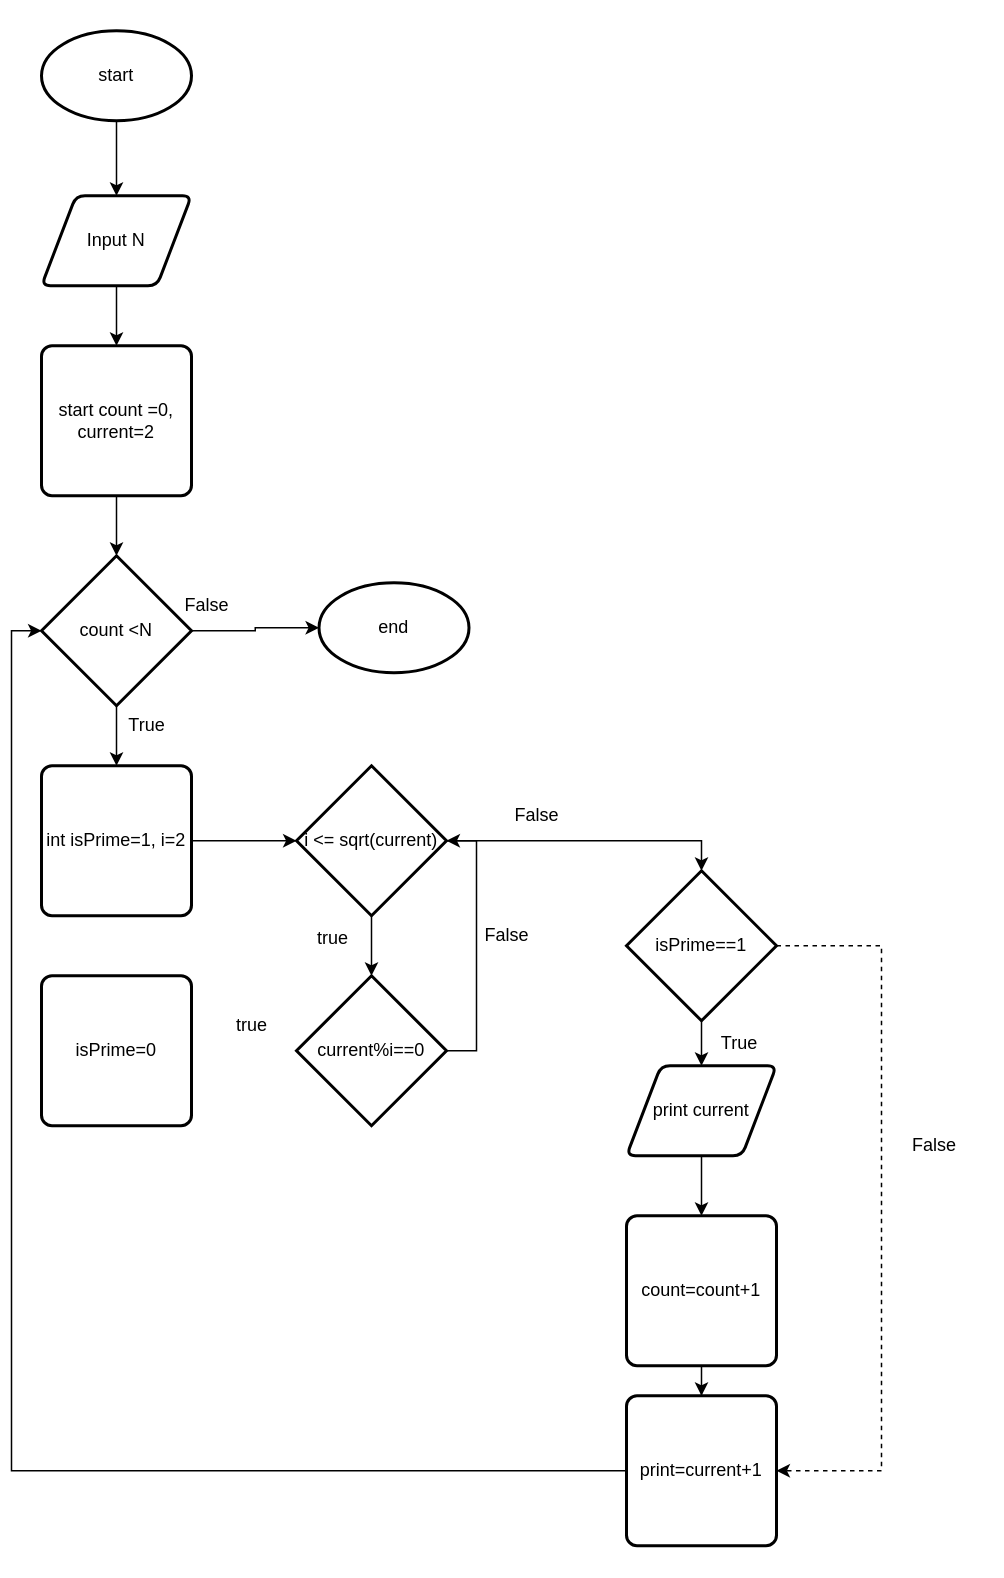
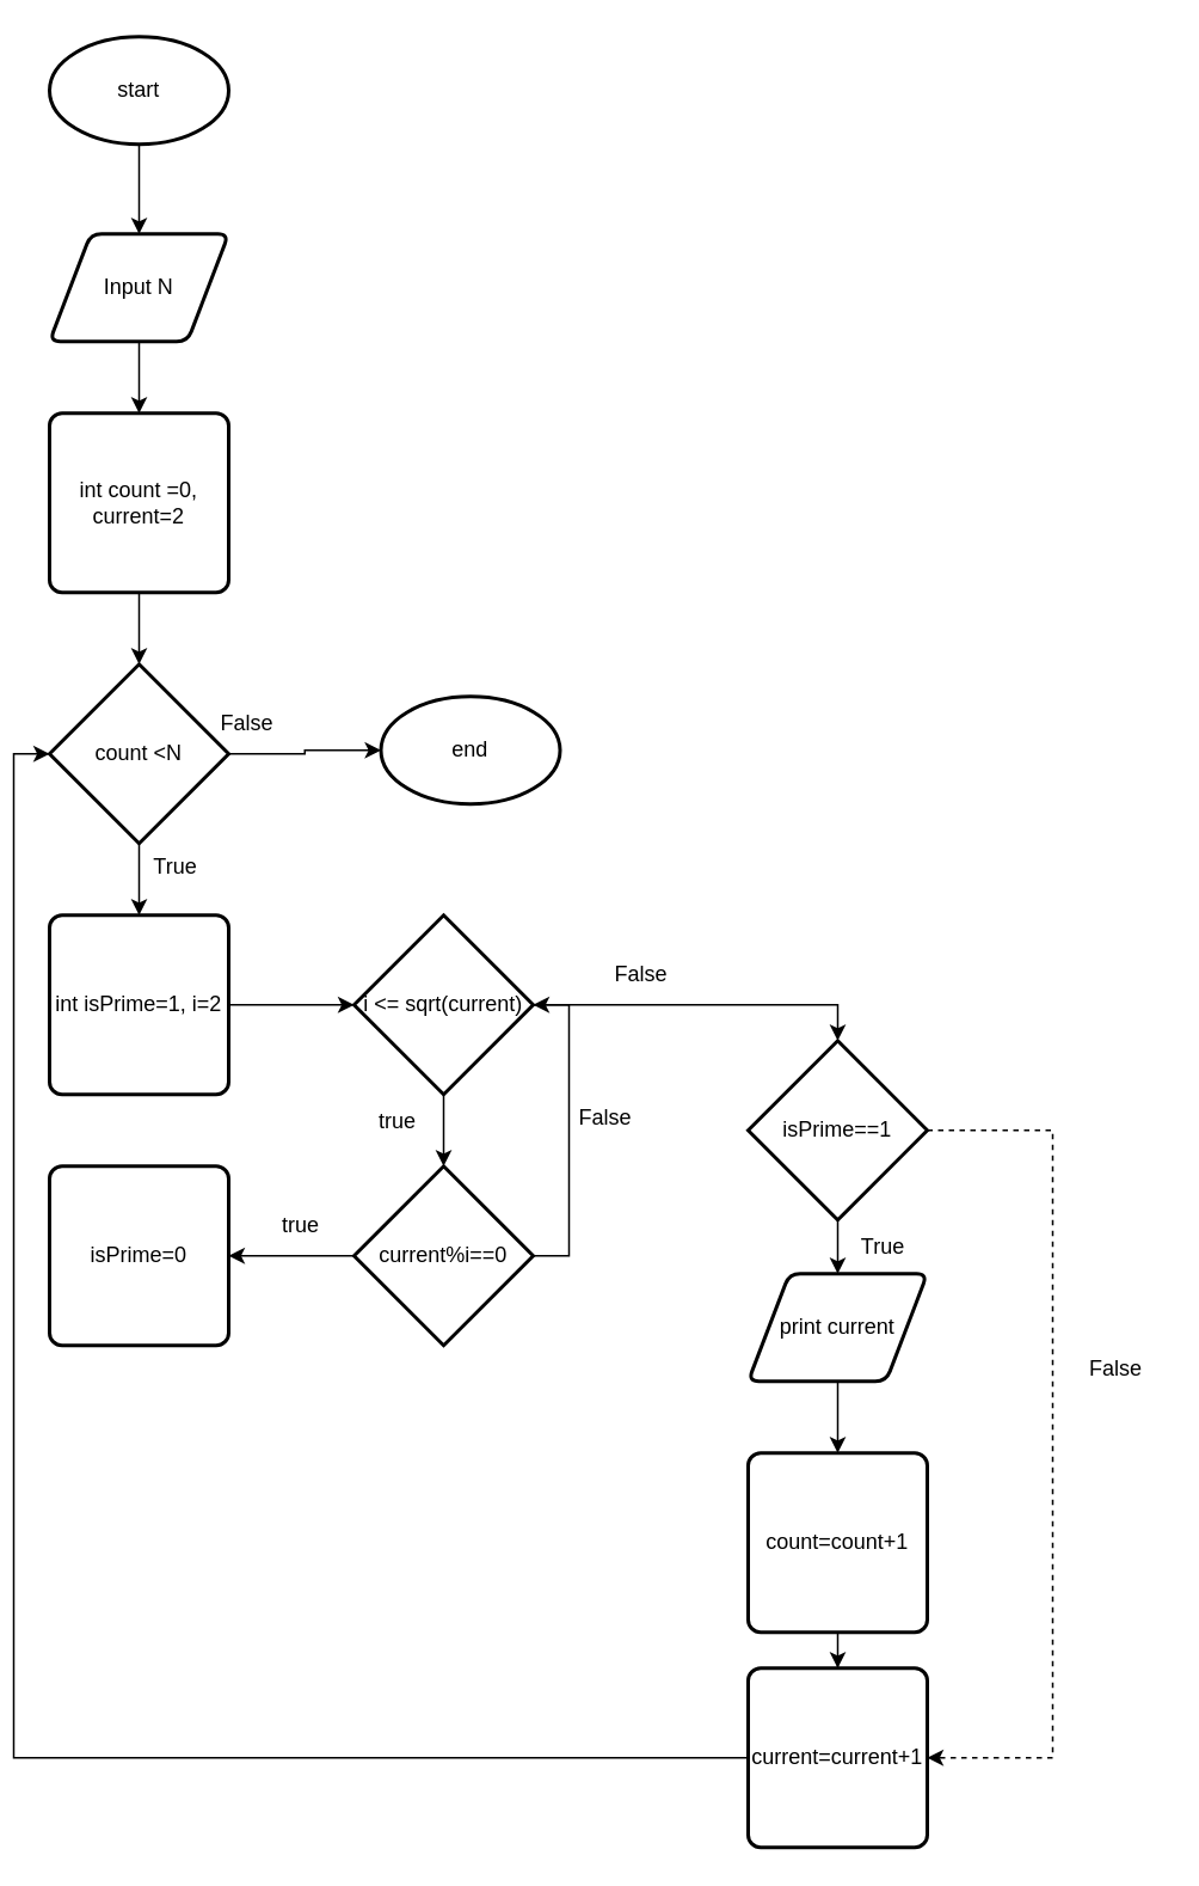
  <mxCell id="0" />
  <mxCell id="1" parent="0" />
  <mxCell id="2" style="edgeStyle=orthogonalEdgeStyle;rounded=0;orthogonalLoop=1;jettySize=auto;html=1;entryX=0.5;entryY=0;entryDx=0;entryDy=0;exitX=0.5;exitY=1;exitDx=0;exitDy=0;exitPerimeter=0;" parent="1" source="36" target="4" edge="1"><mxGeometry relative="1" as="geometry"><mxPoint x="70" y="170" as="targetPoint" /><mxPoint x="70" y="90" as="sourcePoint" /></mxGeometry></mxCell>
  <mxCell id="3" style="edgeStyle=orthogonalEdgeStyle;rounded=0;orthogonalLoop=1;jettySize=auto;html=1;" parent="1" source="4" target="6" edge="1"><mxGeometry relative="1" as="geometry"><mxPoint x="70" y="240" as="targetPoint" /></mxGeometry></mxCell>
  <mxCell id="4" value="Input N" style="shape=parallelogram;html=1;strokeWidth=2;perimeter=parallelogramPerimeter;whiteSpace=wrap;rounded=1;arcSize=12;size=0.23;" parent="1" vertex="1"><mxGeometry x="20" y="130" width="100" height="60" as="geometry" /></mxCell>
  <mxCell id="5" style="edgeStyle=orthogonalEdgeStyle;rounded=0;orthogonalLoop=1;jettySize=auto;html=1;" parent="1" source="6" target="9" edge="1"><mxGeometry relative="1" as="geometry"><mxPoint x="70" y="380" as="targetPoint" /></mxGeometry></mxCell>
- <mxCell id="6" value="start count =0, current=2" style="rounded=1;whiteSpace=wrap;html=1;absoluteArcSize=1;arcSize=14;strokeWidth=2;" parent="1" vertex="1"><mxGeometry x="20" y="230" width="100" height="100" as="geometry" /></mxCell>
+ <mxCell id="6" value="int count =0, current=2" style="rounded=1;whiteSpace=wrap;html=1;absoluteArcSize=1;arcSize=14;strokeWidth=2;" parent="1" vertex="1"><mxGeometry x="20" y="230" width="100" height="100" as="geometry" /></mxCell>
  <mxCell id="7" style="edgeStyle=orthogonalEdgeStyle;rounded=0;orthogonalLoop=1;jettySize=auto;html=1;" parent="1" source="9" target="11" edge="1"><mxGeometry relative="1" as="geometry"><mxPoint x="70" y="520" as="targetPoint" /></mxGeometry></mxCell>
  <mxCell id="8" style="edgeStyle=orthogonalEdgeStyle;rounded=0;orthogonalLoop=1;jettySize=auto;html=1;entryX=0;entryY=0.5;entryDx=0;entryDy=0;entryPerimeter=0;" parent="1" source="9" target="37" edge="1"><mxGeometry relative="1" as="geometry"><mxPoint x="200" y="420" as="targetPoint" /></mxGeometry></mxCell>
  <mxCell id="9" value="count &amp;lt;N" style="strokeWidth=2;html=1;shape=mxgraph.flowchart.decision;whiteSpace=wrap;" parent="1" vertex="1"><mxGeometry x="20" y="370" width="100" height="100" as="geometry" /></mxCell>
  <mxCell id="10" style="edgeStyle=orthogonalEdgeStyle;rounded=0;orthogonalLoop=1;jettySize=auto;html=1;" parent="1" source="11" edge="1"><mxGeometry relative="1" as="geometry"><mxPoint x="190" y="560" as="targetPoint" /></mxGeometry></mxCell>
  <mxCell id="11" value="int isPrime=1, i=2" style="rounded=1;whiteSpace=wrap;html=1;absoluteArcSize=1;arcSize=14;strokeWidth=2;" parent="1" vertex="1"><mxGeometry x="20" y="510" width="100" height="100" as="geometry" /></mxCell>
  <mxCell id="12" style="edgeStyle=orthogonalEdgeStyle;rounded=0;orthogonalLoop=1;jettySize=auto;html=1;" parent="1" source="14" target="18" edge="1"><mxGeometry relative="1" as="geometry"><mxPoint x="240" y="680" as="targetPoint" /></mxGeometry></mxCell>
  <mxCell id="13" style="edgeStyle=orthogonalEdgeStyle;rounded=0;orthogonalLoop=1;jettySize=auto;html=1;entryX=0.5;entryY=0;entryDx=0;entryDy=0;entryPerimeter=0;" parent="1" source="14" target="27" edge="1"><mxGeometry relative="1" as="geometry"><mxPoint x="460" y="650" as="targetPoint" /></mxGeometry></mxCell>
  <mxCell id="14" value="i &amp;lt;= sqrt(current)" style="strokeWidth=2;html=1;shape=mxgraph.flowchart.decision;whiteSpace=wrap;" parent="1" vertex="1"><mxGeometry x="190" y="510" width="100" height="100" as="geometry" /></mxCell>
  <mxCell id="15" value="True" style="text;html=1;align=center;verticalAlign=middle;resizable=0;points=[];autosize=1;strokeColor=none;fillColor=none;" parent="1" vertex="1"><mxGeometry x="65" y="468" width="50" height="30" as="geometry" /></mxCell>
  <mxCell id="16" value="False" style="text;html=1;align=center;verticalAlign=middle;resizable=0;points=[];autosize=1;strokeColor=none;fillColor=none;" parent="1" vertex="1"><mxGeometry x="105" y="388" width="50" height="30" as="geometry" /></mxCell>
+ <mxCell id="17" style="edgeStyle=orthogonalEdgeStyle;rounded=0;orthogonalLoop=1;jettySize=auto;html=1;" parent="1" source="18" target="19" edge="1"><mxGeometry relative="1" as="geometry"><mxPoint x="150" y="680" as="targetPoint" /></mxGeometry></mxCell>
  <mxCell id="18" value="current%i==0" style="strokeWidth=2;html=1;shape=mxgraph.flowchart.decision;whiteSpace=wrap;" parent="1" vertex="1"><mxGeometry x="190" y="650" width="100" height="100" as="geometry" /></mxCell>
  <mxCell id="19" value="isPrime=0" style="rounded=1;whiteSpace=wrap;html=1;absoluteArcSize=1;arcSize=14;strokeWidth=2;" parent="1" vertex="1"><mxGeometry x="20" y="650" width="100" height="100" as="geometry" /></mxCell>
  <mxCell id="20" value="true" style="text;html=1;align=center;verticalAlign=middle;resizable=0;points=[];autosize=1;strokeColor=none;fillColor=none;" parent="1" vertex="1"><mxGeometry x="194" y="610" width="40" height="30" as="geometry" /></mxCell>
  <mxCell id="21" value="true" style="text;html=1;align=center;verticalAlign=middle;resizable=0;points=[];autosize=1;strokeColor=none;fillColor=none;" parent="1" vertex="1"><mxGeometry x="140" y="668" width="40" height="30" as="geometry" /></mxCell>
  <mxCell id="22" style="edgeStyle=orthogonalEdgeStyle;rounded=0;orthogonalLoop=1;jettySize=auto;html=1;entryX=1;entryY=0.5;entryDx=0;entryDy=0;entryPerimeter=0;" parent="1" source="18" target="14" edge="1"><mxGeometry relative="1" as="geometry"><Array as="points"><mxPoint x="310" y="700" /><mxPoint x="310" y="560" /></Array></mxGeometry></mxCell>
  <mxCell id="23" value="False" style="text;html=1;align=center;verticalAlign=middle;resizable=0;points=[];autosize=1;strokeColor=none;fillColor=none;" parent="1" vertex="1"><mxGeometry x="305" y="608" width="50" height="30" as="geometry" /></mxCell>
  <mxCell id="24" value="False" style="text;html=1;align=center;verticalAlign=middle;resizable=0;points=[];autosize=1;strokeColor=none;fillColor=none;" parent="1" vertex="1"><mxGeometry x="325" y="528" width="50" height="30" as="geometry" /></mxCell>
  <mxCell id="25" style="edgeStyle=orthogonalEdgeStyle;rounded=0;orthogonalLoop=1;jettySize=auto;html=1;" parent="1" source="27" target="29" edge="1"><mxGeometry relative="1" as="geometry"><mxPoint x="460" y="740" as="targetPoint" /></mxGeometry></mxCell>
  <mxCell id="26" style="edgeStyle=orthogonalEdgeStyle;rounded=0;orthogonalLoop=1;jettySize=auto;html=1;entryX=1;entryY=0.5;entryDx=0;entryDy=0;dashed=1;" parent="1" source="27" target="33" edge="1"><mxGeometry relative="1" as="geometry"><Array as="points"><mxPoint x="580" y="630" /><mxPoint x="580" y="980" /></Array></mxGeometry></mxCell>
  <mxCell id="27" value="isPrime==1" style="strokeWidth=2;html=1;shape=mxgraph.flowchart.decision;whiteSpace=wrap;" parent="1" vertex="1"><mxGeometry x="410" y="580" width="100" height="100" as="geometry" /></mxCell>
  <mxCell id="28" style="edgeStyle=orthogonalEdgeStyle;rounded=0;orthogonalLoop=1;jettySize=auto;html=1;" parent="1" source="29" target="32" edge="1"><mxGeometry relative="1" as="geometry"><mxPoint x="460" y="820" as="targetPoint" /></mxGeometry></mxCell>
  <mxCell id="29" value="print current" style="shape=parallelogram;html=1;strokeWidth=2;perimeter=parallelogramPerimeter;whiteSpace=wrap;rounded=1;arcSize=12;size=0.23;" parent="1" vertex="1"><mxGeometry x="410" y="710" width="100" height="60" as="geometry" /></mxCell>
  <mxCell id="30" value="True" style="text;html=1;align=center;verticalAlign=middle;resizable=0;points=[];autosize=1;strokeColor=none;fillColor=none;" parent="1" vertex="1"><mxGeometry x="460" y="680" width="50" height="30" as="geometry" /></mxCell>
  <mxCell id="31" style="edgeStyle=orthogonalEdgeStyle;rounded=0;orthogonalLoop=1;jettySize=auto;html=1;" parent="1" source="32" target="33" edge="1"><mxGeometry relative="1" as="geometry"><mxPoint x="460" y="980" as="targetPoint" /></mxGeometry></mxCell>
  <mxCell id="32" value="count=count+1" style="rounded=1;whiteSpace=wrap;html=1;absoluteArcSize=1;arcSize=14;strokeWidth=2;" parent="1" vertex="1"><mxGeometry x="410" y="810" width="100" height="100" as="geometry" /></mxCell>
- <mxCell id="33" value="print=current+1" style="rounded=1;whiteSpace=wrap;html=1;absoluteArcSize=1;arcSize=14;strokeWidth=2;" parent="1" vertex="1"><mxGeometry x="410" y="930" width="100" height="100" as="geometry" /></mxCell>
+ <mxCell id="33" value="current=current+1" style="rounded=1;whiteSpace=wrap;html=1;absoluteArcSize=1;arcSize=14;strokeWidth=2;" parent="1" vertex="1"><mxGeometry x="410" y="930" width="100" height="100" as="geometry" /></mxCell>
  <mxCell id="34" value="False" style="text;html=1;align=center;verticalAlign=middle;resizable=0;points=[];autosize=1;strokeColor=none;fillColor=none;" parent="1" vertex="1"><mxGeometry x="590" y="748" width="50" height="30" as="geometry" /></mxCell>
  <mxCell id="35" style="edgeStyle=orthogonalEdgeStyle;rounded=0;orthogonalLoop=1;jettySize=auto;html=1;entryX=0;entryY=0.5;entryDx=0;entryDy=0;entryPerimeter=0;" parent="1" source="33" target="9" edge="1"><mxGeometry relative="1" as="geometry" /></mxCell>
  <mxCell id="36" value="start" style="strokeWidth=2;html=1;shape=mxgraph.flowchart.start_1;whiteSpace=wrap;" vertex="1" parent="1"><mxGeometry x="20" y="20" width="100" height="60" as="geometry" /></mxCell>
  <mxCell id="37" value="end" style="strokeWidth=2;html=1;shape=mxgraph.flowchart.start_1;whiteSpace=wrap;" vertex="1" parent="1"><mxGeometry x="205" y="388" width="100" height="60" as="geometry" /></mxCell>
